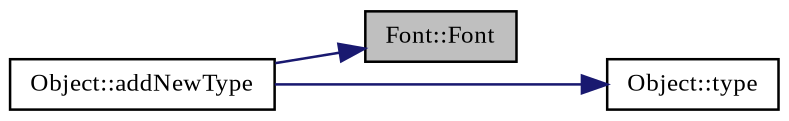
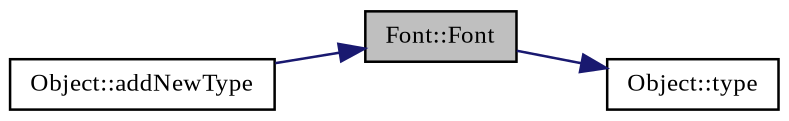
  digraph {
    fontname="Liberation Serif"
    rankdir=LR
    node [color=black fillcolor=white fontname="Liberation Serif" fontsize=10 shape=record style=filled]
    edge [color=midnightblue fontname="Liberation Serif" fontsize=10 labelfontname=Helvetica labelfontsize=10 style=solid]
    n1 [fillcolor=grey75 fontcolor=black height=0.2 label="Font::Font" width=0.4]
    n2 [height=0.2 label="Object::addNewType" width=0.4]
    n3 [height=0.2 label="Object::type" width=0.4]
    n2 -> n1
-   n2 -> n3
+   n1 -> n3
  }
